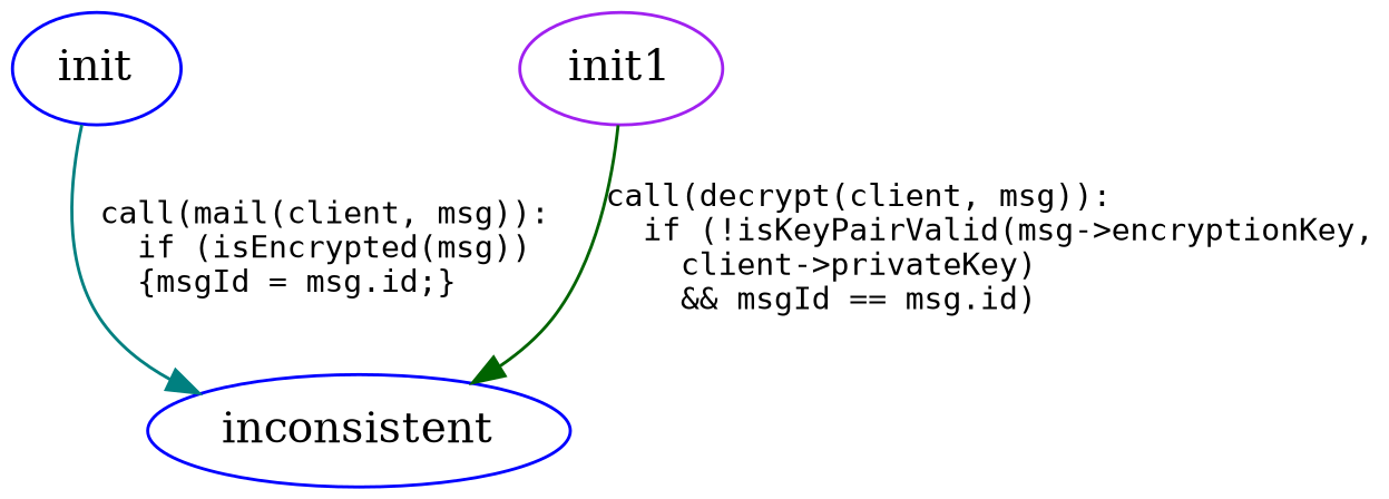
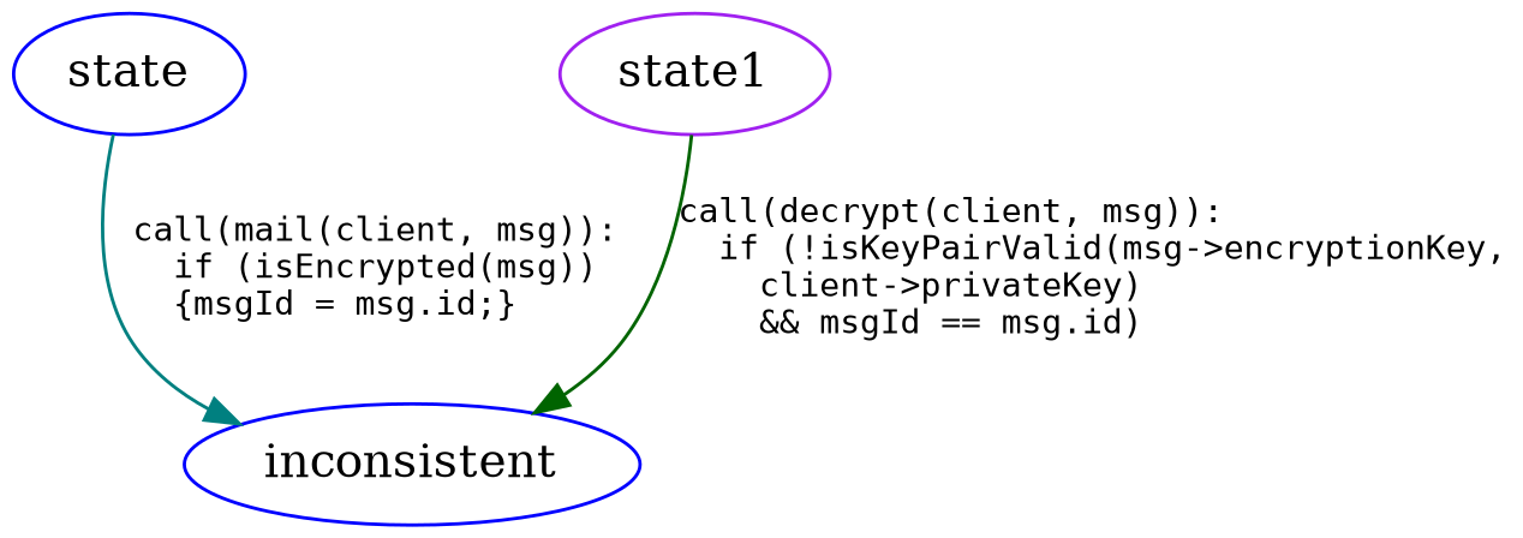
  digraph {
    node [color=blue]
    edge [fontname=Monospace fontsize=10]
-   init
+   init [label=state]
    inconsistent
-   state1 [color=purple label=init1]
+   state1 [color=purple]
    init -> inconsistent [color=teal label="call(mail(client, msg)):\l  if (isEncrypted(msg))\l  {msgId = msg.id;}\l"]
    state1 -> inconsistent [color=darkgreen label="call(decrypt(client, msg)):\l  if (!isKeyPairValid(msg->encryptionKey,\l    client->privateKey)\l    && msgId == msg.id)\l"]
  }
